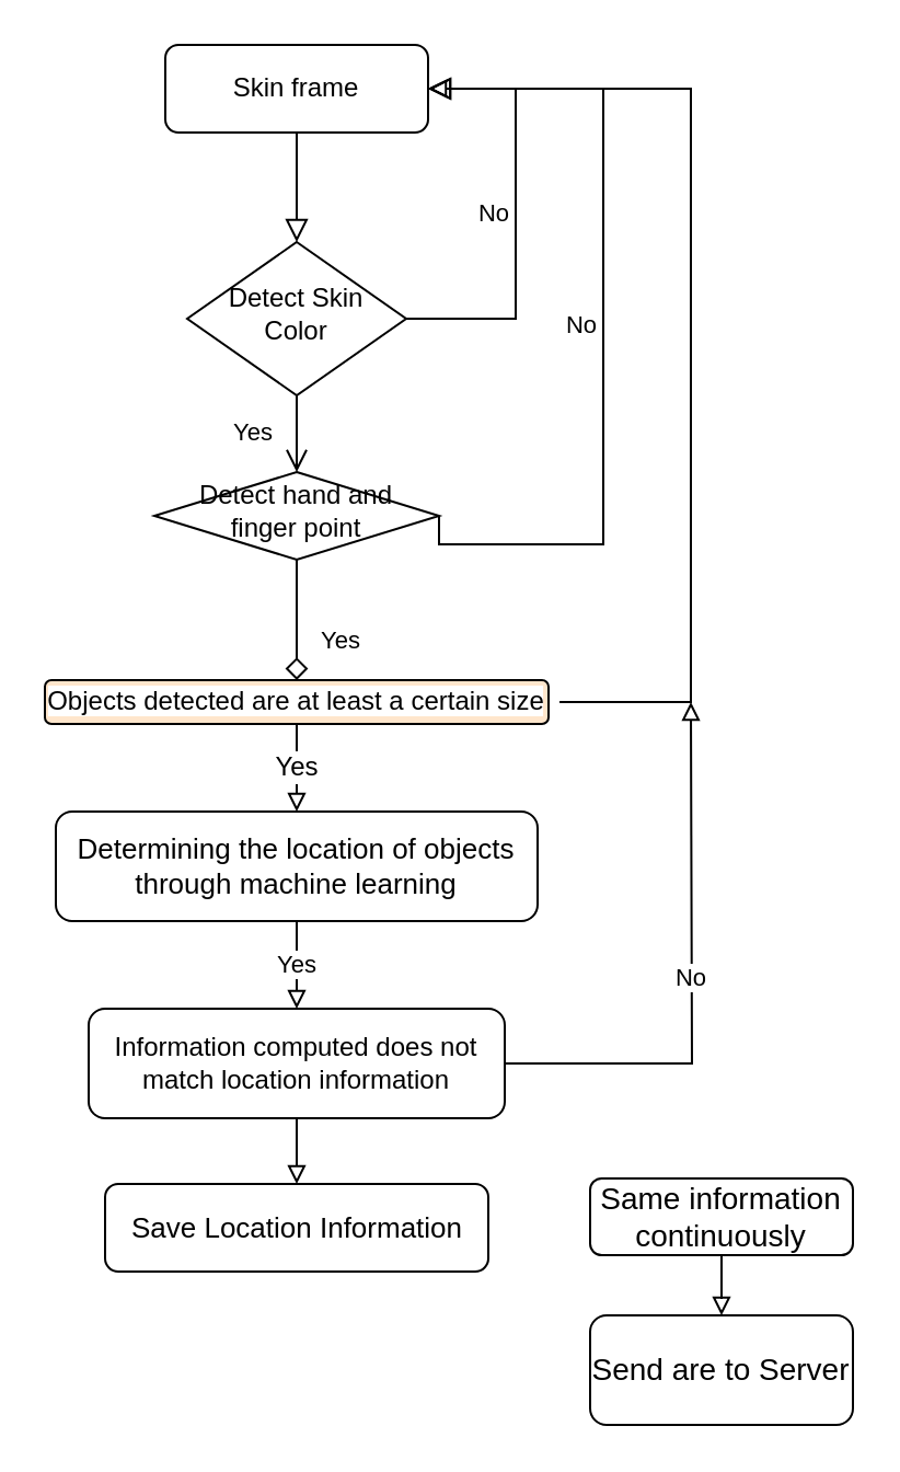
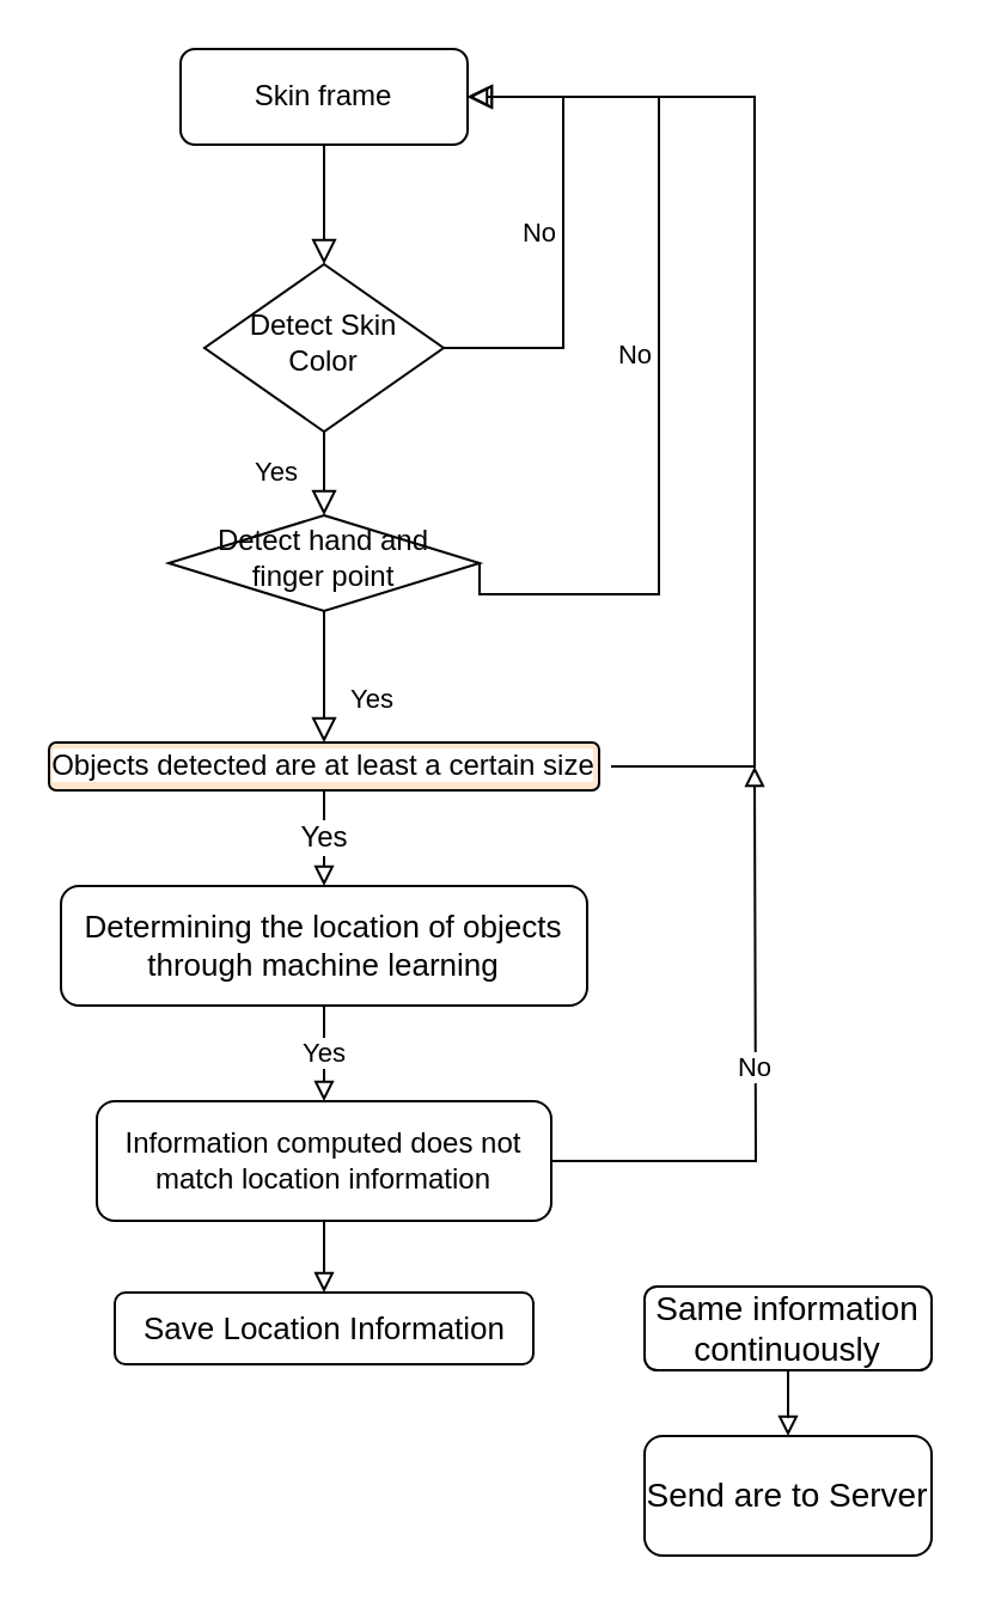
  <mxCell id="0" />
  <mxCell id="1" parent="0" />
  <mxCell id="2" value="" style="rounded=0;html=1;jettySize=auto;orthogonalLoop=1;fontSize=11;endArrow=block;endFill=0;endSize=8;strokeWidth=1;shadow=0;labelBackgroundColor=none;edgeStyle=orthogonalEdgeStyle;" parent="1" source="3" target="6" edge="1"><mxGeometry relative="1" as="geometry" /></mxCell>
  <mxCell id="3" value="Skin frame" style="rounded=1;whiteSpace=wrap;html=1;fontSize=12;glass=0;strokeWidth=1;shadow=0;" parent="1" vertex="1"><mxGeometry x="75" y="20" width="120" height="40" as="geometry" /></mxCell>
- <mxCell id="4" value="Yes" style="rounded=0;html=1;jettySize=auto;orthogonalLoop=1;fontSize=11;endArrow=open;endFill=0;endSize=8;strokeWidth=1;shadow=0;labelBackgroundColor=none;edgeStyle=orthogonalEdgeStyle;" parent="1" source="6" target="9" edge="1"><mxGeometry y="20" relative="1" as="geometry"><mxPoint as="offset" /></mxGeometry></mxCell>
+ <mxCell id="4" value="Yes" style="rounded=0;html=1;jettySize=auto;orthogonalLoop=1;fontSize=11;endArrow=block;endFill=0;endSize=8;strokeWidth=1;shadow=0;labelBackgroundColor=none;edgeStyle=orthogonalEdgeStyle;" parent="1" source="6" target="9" edge="1"><mxGeometry y="20" relative="1" as="geometry"><mxPoint as="offset" /></mxGeometry></mxCell>
  <mxCell id="5" value="No" style="edgeStyle=orthogonalEdgeStyle;rounded=0;html=1;jettySize=auto;orthogonalLoop=1;fontSize=11;endArrow=block;endFill=0;endSize=8;strokeWidth=1;shadow=0;labelBackgroundColor=none;entryX=1;entryY=0.5;entryDx=0;entryDy=0;exitX=1;exitY=0.5;exitDx=0;exitDy=0;" parent="1" source="6" target="3" edge="1"><mxGeometry y="10" relative="1" as="geometry"><mxPoint as="offset" /><Array as="points"><mxPoint x="235" y="145" /><mxPoint x="235" y="40" /></Array></mxGeometry></mxCell>
  <mxCell id="6" value="Detect Skin Color" style="rhombus;whiteSpace=wrap;html=1;shadow=0;fontFamily=Helvetica;fontSize=12;align=center;strokeWidth=1;spacing=6;spacingTop=-4;" parent="1" vertex="1"><mxGeometry x="85" y="110" width="100" height="70" as="geometry" /></mxCell>
- <mxCell id="7" value="Yes" style="rounded=0;html=1;jettySize=auto;orthogonalLoop=1;fontSize=11;endArrow=diamond;endFill=0;endSize=8;strokeWidth=1;shadow=0;labelBackgroundColor=none;edgeStyle=orthogonalEdgeStyle;entryX=0.5;entryY=0;entryDx=0;entryDy=0;" parent="1" source="9" target="17" edge="1"><mxGeometry x="0.333" y="20" relative="1" as="geometry"><mxPoint as="offset" /></mxGeometry></mxCell>
+ <mxCell id="7" value="Yes" style="rounded=0;html=1;jettySize=auto;orthogonalLoop=1;fontSize=11;endArrow=block;endFill=0;endSize=8;strokeWidth=1;shadow=0;labelBackgroundColor=none;edgeStyle=orthogonalEdgeStyle;entryX=0.5;entryY=0;entryDx=0;entryDy=0;" parent="1" source="9" target="17" edge="1"><mxGeometry x="0.333" y="20" relative="1" as="geometry"><mxPoint as="offset" /></mxGeometry></mxCell>
  <mxCell id="8" value="No" style="edgeStyle=orthogonalEdgeStyle;rounded=0;html=1;jettySize=auto;orthogonalLoop=1;fontSize=11;endArrow=block;endFill=0;endSize=8;strokeWidth=1;shadow=0;labelBackgroundColor=none;exitX=1;exitY=0.5;exitDx=0;exitDy=0;" parent="1" source="9" edge="1"><mxGeometry y="10" relative="1" as="geometry"><mxPoint as="offset" /><mxPoint x="195" y="40" as="targetPoint" /><Array as="points"><mxPoint x="275" y="248" /><mxPoint x="275" y="40" /></Array></mxGeometry></mxCell>
  <mxCell id="9" value="Detect hand and finger point" style="rhombus;whiteSpace=wrap;html=1;shadow=0;fontFamily=Helvetica;fontSize=12;align=center;strokeWidth=1;spacing=6;spacingTop=-4;" parent="1" vertex="1"><mxGeometry x="70" y="215" width="130" height="40" as="geometry" /></mxCell>
  <mxCell id="10" value="Yes" style="edgeStyle=orthogonalEdgeStyle;rounded=0;orthogonalLoop=1;jettySize=auto;html=1;entryX=0.5;entryY=0;entryDx=0;entryDy=0;endArrow=block;endFill=0;verticalAlign=middle;horizontal=1;" edge="1" parent="1" source="11" target="14"><mxGeometry relative="1" as="geometry" /></mxCell>
  <mxCell id="11" value="&lt;span style=&quot;font-family: &amp;#34;helvetica&amp;#34; , &amp;#34;apple sd gothic neo&amp;#34; , sans-serif ; font-size: 13px ; background-color: rgb(255 , 255 , 255)&quot;&gt;Determining the location of objects through machine learning&lt;/span&gt;" style="rounded=1;whiteSpace=wrap;html=1;fontSize=12;glass=0;strokeWidth=1;shadow=0;" parent="1" vertex="1"><mxGeometry x="25" y="370" width="220" height="50" as="geometry" /></mxCell>
  <mxCell id="12" value="No" style="edgeStyle=orthogonalEdgeStyle;rounded=0;orthogonalLoop=1;jettySize=auto;html=1;exitX=1;exitY=0.5;exitDx=0;exitDy=0;endArrow=block;endFill=0;verticalAlign=middle;" edge="1" parent="1" source="14"><mxGeometry relative="1" as="geometry"><mxPoint x="315" y="320" as="targetPoint" /></mxGeometry></mxCell>
  <mxCell id="13" style="edgeStyle=orthogonalEdgeStyle;rounded=0;orthogonalLoop=1;jettySize=auto;html=1;fontSize=12;endArrow=block;endFill=0;verticalAlign=middle;" edge="1" parent="1" source="14" target="18"><mxGeometry relative="1" as="geometry" /></mxCell>
  <mxCell id="14" value="&lt;span style=&quot;font-family: &amp;#34;helvetica&amp;#34; , &amp;#34;apple sd gothic neo&amp;#34; , sans-serif ; background-color: rgb(255 , 255 , 255)&quot;&gt;Information computed does not match location information&lt;/span&gt;" style="rounded=1;whiteSpace=wrap;html=1;" vertex="1" parent="1"><mxGeometry x="40" y="460" width="190" height="50" as="geometry" /></mxCell>
  <mxCell id="15" value="Yes" style="edgeStyle=orthogonalEdgeStyle;rounded=0;orthogonalLoop=1;jettySize=auto;html=1;fontSize=12;endArrow=block;endFill=0;verticalAlign=middle;" edge="1" parent="1" source="17" target="11"><mxGeometry relative="1" as="geometry" /></mxCell>
  <mxCell id="16" style="edgeStyle=orthogonalEdgeStyle;rounded=0;orthogonalLoop=1;jettySize=auto;html=1;fontSize=12;endArrow=block;endFill=0;verticalAlign=middle;" edge="1" parent="1"><mxGeometry relative="1" as="geometry"><mxPoint x="195" y="40" as="targetPoint" /><mxPoint x="255" y="320" as="sourcePoint" /><Array as="points"><mxPoint x="315" y="320" /><mxPoint x="315" y="40" /></Array></mxGeometry></mxCell>
  <mxCell id="17" value="&#10;&#10;&lt;span style=&quot;color: rgb(0, 0, 0); font-family: helvetica, &amp;quot;apple sd gothic neo&amp;quot;, sans-serif; font-size: 12px; font-style: normal; font-weight: 400; letter-spacing: normal; text-indent: 0px; text-transform: none; word-spacing: 0px; background-color: rgb(255, 255, 255); display: inline; float: none;&quot;&gt;Objects detected are at least a certain size&lt;/span&gt;&#10;&#10;" style="rounded=1;whiteSpace=wrap;html=1;fontSize=12;fillColor=#ffe6cc;" vertex="1" parent="1"><mxGeometry x="20" y="310" width="230" height="20" as="geometry" /></mxCell>
- <mxCell id="18" value="&lt;span style=&quot;font-family: &amp;#34;helvetica&amp;#34; , &amp;#34;apple sd gothic neo&amp;#34; , sans-serif ; font-size: 13px ; background-color: rgb(255 , 255 , 255)&quot;&gt;Save Location Information&lt;/span&gt;" style="rounded=1;whiteSpace=wrap;html=1;fontSize=12;" vertex="1" parent="1"><mxGeometry x="47.5" y="540" width="175" height="40" as="geometry" /></mxCell>
+ <mxCell id="18" value="&lt;span style=&quot;font-family: &amp;#34;helvetica&amp;#34; , &amp;#34;apple sd gothic neo&amp;#34; , sans-serif ; font-size: 13px ; background-color: rgb(255 , 255 , 255)&quot;&gt;Save Location Information&lt;/span&gt;" style="rounded=1;whiteSpace=wrap;html=1;fontSize=12;" vertex="1" parent="1"><mxGeometry x="47.5" y="540" width="175" height="30" as="geometry" /></mxCell>
  <mxCell id="19" style="edgeStyle=orthogonalEdgeStyle;rounded=0;orthogonalLoop=1;jettySize=auto;html=1;fontSize=12;endArrow=block;endFill=0;verticalAlign=middle;" edge="1" parent="1" source="20" target="21"><mxGeometry relative="1" as="geometry"><mxPoint x="329" y="610" as="targetPoint" /></mxGeometry></mxCell>
  <mxCell id="20" value="&lt;span style=&quot;font-family: &amp;#34;helvetica&amp;#34; , &amp;#34;apple sd gothic neo&amp;#34; , sans-serif ; font-size: 14px ; background-color: rgb(255 , 255 , 255)&quot;&gt;Same information continuously&lt;/span&gt;" style="whiteSpace=wrap;html=1;rounded=1;" vertex="1" parent="1"><mxGeometry x="269" y="537.5" width="120" height="35" as="geometry" /></mxCell>
  <mxCell id="21" value="&lt;span style=&quot;color: rgb(0 , 0 , 0) ; font-family: &amp;#34;helvetica&amp;#34; , &amp;#34;apple sd gothic neo&amp;#34; , sans-serif ; font-size: 14px ; font-style: normal ; font-weight: 400 ; letter-spacing: normal ; text-indent: 0px ; text-transform: none ; word-spacing: 0px ; background-color: rgb(255 , 255 , 255) ; display: inline ; float: none&quot;&gt;Send are to Server&lt;/span&gt;" style="rounded=1;whiteSpace=wrap;html=1;fontSize=12;" vertex="1" parent="1"><mxGeometry x="269" y="600" width="120" height="50" as="geometry" /></mxCell>
